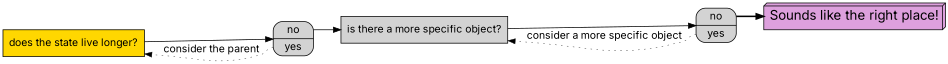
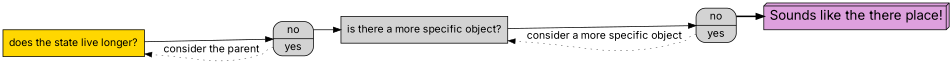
  digraph {
    labelloc=t
    rankdir=LR
    fontname=Inter
    node [fontname=Inter shape=box style=filled fillcolor=lightgrey]
    edge [fontname=Inter]
    n1 [label="does the state live longer?" fillcolor=gold]
    n2 [label="<f0>no |<f1> yes" shape=Mrecord]
    n3 [label="is there a more specific object?"]
    n4 [label="<f0> no |<f1> yes" shape=Mrecord]
-   n5 [fontsize=18 label="Sounds like the right place!" shape=box3d fillcolor=plum]
+   n5 [fontsize=18 label="Sounds like the there place!" shape=box3d fillcolor=plum]
    n1 -> n2
    n2 -> n1 [constraint=true label="  consider the parent" labeljust=l penwidth=0.5 style=dotted tailport=f1]
    n2 -> n3 [tailport=f0]
    n3 -> n4
    n4 -> n3 [constraint=true label="  consider a more specific object" labeljust=l penwidth=0.5 style=dotted tailport=f1]
    n4 -> n5 [style=bold tailport=f0]
  }
